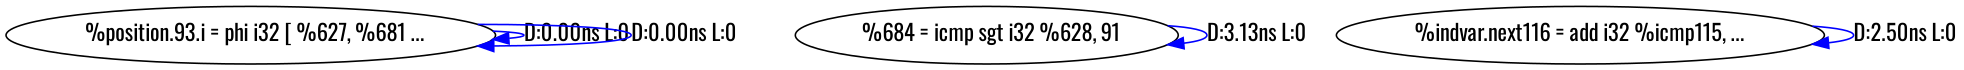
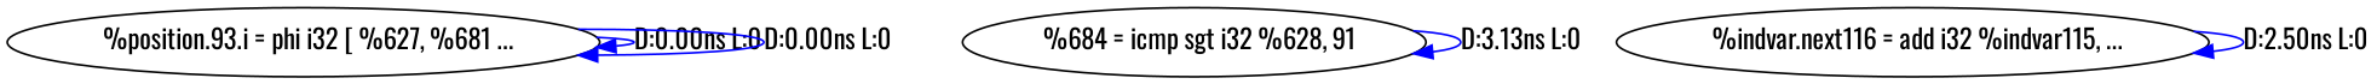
  digraph {
    fontname=Oswald
    node [fontname=Oswald]
    edge [color=blue fontname=Oswald]
    n1 [label="  %position.93.i = phi i32 [ %627, %681 ..."]
    n2 [label="  %684 = icmp sgt i32 %628, 91"]
-   n3 [label="%indvar.next116 = add i32 %icmp115, ..."]
+   n3 [label="  %indvar.next116 = add i32 %indvar115, ..."]
    n1 -> n1 [label="D:0.00ns L:0"]
    n1 -> n1 [label="D:0.00ns L:0"]
    n2 -> n2 [label="D:3.13ns L:0"]
    n3 -> n3 [label="D:2.50ns L:0"]
  }
